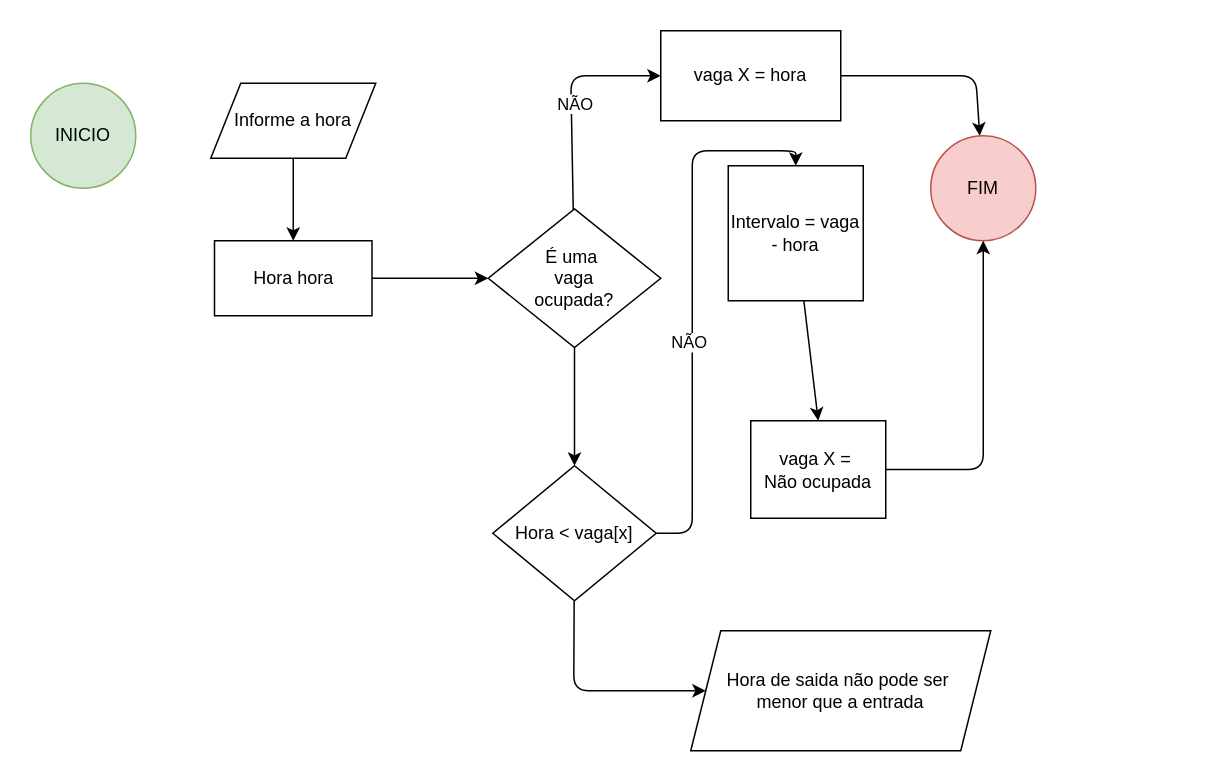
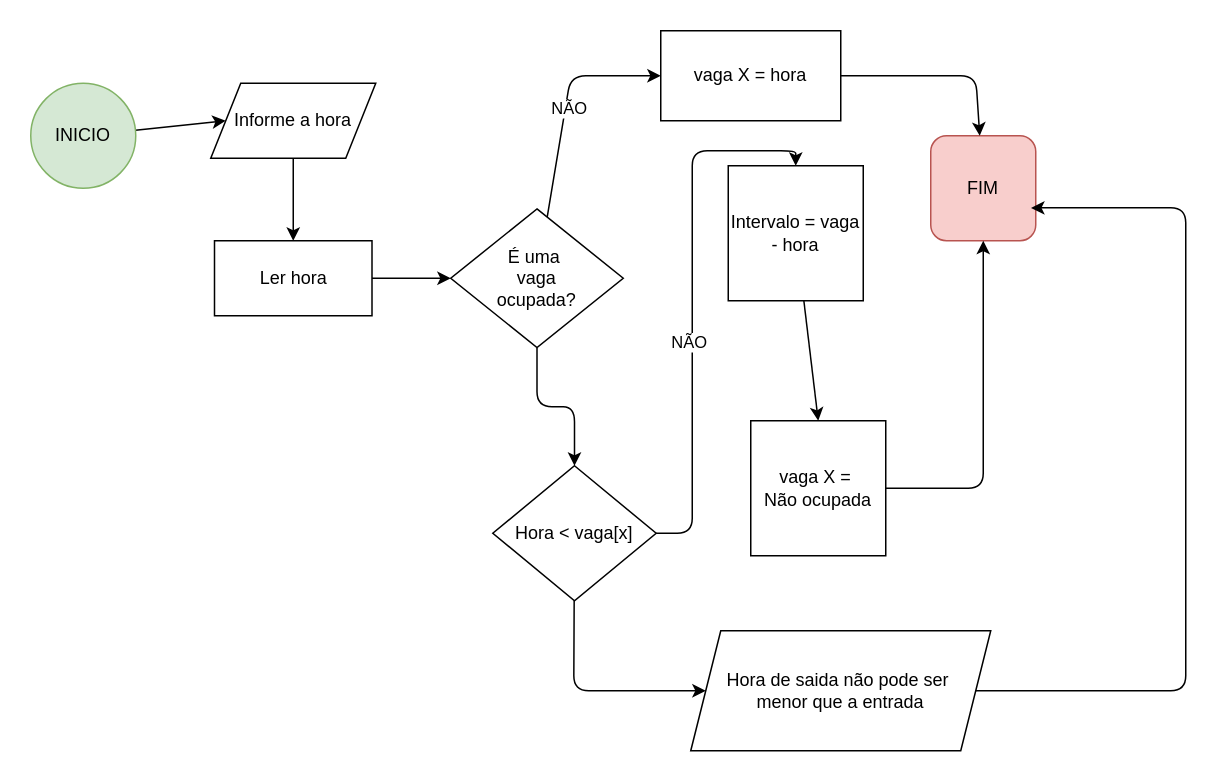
  <mxCell id="0" />
  <mxCell id="1" parent="0" />
+ <mxCell id="2" style="edgeStyle=none;html=1;entryX=0;entryY=0.5;entryDx=0;entryDy=0;" edge="1" parent="1" source="3" target="6"><mxGeometry relative="1" as="geometry" /></mxCell>
  <mxCell id="3" value="INICIO" style="ellipse;whiteSpace=wrap;html=1;fillColor=#d5e8d4;strokeColor=#82b366;" vertex="1" parent="1"><mxGeometry x="20" y="55" width="70" height="70" as="geometry" /></mxCell>
- <mxCell id="4" value="FIM" style="ellipse;whiteSpace=wrap;html=1;fillColor=#f8cecc;strokeColor=#b85450;" vertex="1" parent="1"><mxGeometry x="620" y="90" width="70" height="70" as="geometry" /></mxCell>
+ <mxCell id="4" value="FIM" style="whiteSpace=wrap;html=1;fillColor=#f8cecc;strokeColor=#b85450;rounded=1;" vertex="1" parent="1"><mxGeometry x="620" y="90" width="70" height="70" as="geometry" /></mxCell>
  <mxCell id="5" style="edgeStyle=none;html=1;entryX=0.5;entryY=0;entryDx=0;entryDy=0;" edge="1" parent="1" source="6" target="8"><mxGeometry relative="1" as="geometry" /></mxCell>
  <mxCell id="6" value="Informe a hora" style="shape=parallelogram;perimeter=parallelogramPerimeter;whiteSpace=wrap;html=1;fixedSize=1;" vertex="1" parent="1"><mxGeometry x="140" y="55" width="110" height="50" as="geometry" /></mxCell>
  <mxCell id="7" value="" style="edgeStyle=none;html=1;" edge="1" parent="1" source="8" target="12"><mxGeometry relative="1" as="geometry" /></mxCell>
- <mxCell id="8" value="Hora hora" style="rounded=0;whiteSpace=wrap;html=1;" vertex="1" parent="1"><mxGeometry x="142.5" y="160" width="105" height="50" as="geometry" /></mxCell>
+ <mxCell id="8" value="Ler hora" style="rounded=0;whiteSpace=wrap;html=1;" vertex="1" parent="1"><mxGeometry x="142.5" y="160" width="105" height="50" as="geometry" /></mxCell>
  <mxCell id="9" value="" style="edgeStyle=none;html=1;" edge="1" parent="1" source="12" target="14"><mxGeometry relative="1" as="geometry"><Array as="points"><mxPoint x="380" y="50" /></Array></mxGeometry></mxCell>
  <mxCell id="10" value="NÃO" style="edgeLabel;html=1;align=center;verticalAlign=middle;resizable=0;points=[];" vertex="1" connectable="0" parent="9"><mxGeometry x="-0.049" y="-1" relative="1" as="geometry"><mxPoint x="1" as="offset" /></mxGeometry></mxCell>
  <mxCell id="11" value="" style="edgeStyle=orthogonalEdgeStyle;html=1;" edge="1" parent="1" source="12" target="22"><mxGeometry relative="1" as="geometry" /></mxCell>
- <mxCell id="12" value="É uma&amp;nbsp;&lt;div&gt;vaga&lt;/div&gt;&lt;div&gt;&lt;span style=&quot;background-color: transparent;&quot;&gt;ocupada?&lt;/span&gt;&lt;/div&gt;" style="rhombus;whiteSpace=wrap;html=1;rounded=0;" vertex="1" parent="1"><mxGeometry x="325" y="138.75" width="115" height="92.5" as="geometry" /></mxCell>
+ <mxCell id="12" value="É uma&amp;nbsp;&lt;div&gt;vaga&lt;/div&gt;&lt;div&gt;&lt;span style=&quot;background-color: transparent;&quot;&gt;ocupada?&lt;/span&gt;&lt;/div&gt;" style="rhombus;whiteSpace=wrap;html=1;rounded=0;" vertex="1" parent="1"><mxGeometry x="300" y="138.75" width="115" height="92.5" as="geometry" /></mxCell>
  <mxCell id="13" style="edgeStyle=none;html=1;" edge="1" parent="1" source="14" target="4"><mxGeometry relative="1" as="geometry"><Array as="points"><mxPoint x="650" y="50" /></Array></mxGeometry></mxCell>
  <mxCell id="14" value="vaga X = hora" style="whiteSpace=wrap;html=1;rounded=0;" vertex="1" parent="1"><mxGeometry x="440" y="20" width="120" height="60" as="geometry" /></mxCell>
  <mxCell id="15" style="edgeStyle=none;html=1;entryX=0.5;entryY=0;entryDx=0;entryDy=0;" edge="1" parent="1" source="16" target="18"><mxGeometry relative="1" as="geometry" /></mxCell>
  <mxCell id="16" value="Intervalo = vaga - hora" style="whiteSpace=wrap;html=1;aspect=fixed;" vertex="1" parent="1"><mxGeometry x="485" y="110" width="90" height="90" as="geometry" /></mxCell>
  <mxCell id="17" style="edgeStyle=orthogonalEdgeStyle;html=1;entryX=0.5;entryY=1;entryDx=0;entryDy=0;" edge="1" parent="1" source="18" target="4"><mxGeometry relative="1" as="geometry" /></mxCell>
- <mxCell id="18" value="vaga X =&amp;nbsp;&lt;div&gt;Não ocupada&lt;/div&gt;" style="whiteSpace=wrap;html=1;aspect=fixed;" vertex="1" parent="1"><mxGeometry x="500" y="280" width="90" height="65" as="geometry" /></mxCell>
+ <mxCell id="18" value="vaga X =&amp;nbsp;&lt;div&gt;Não ocupada&lt;/div&gt;" style="whiteSpace=wrap;html=1;aspect=fixed;" vertex="1" parent="1"><mxGeometry x="500" y="280" width="90" height="90" as="geometry" /></mxCell>
  <mxCell id="19" style="edgeStyle=none;html=1;" edge="1" parent="1" source="22" target="23"><mxGeometry relative="1" as="geometry"><Array as="points"><mxPoint x="382" y="460" /></Array></mxGeometry></mxCell>
  <mxCell id="20" style="edgeStyle=orthogonalEdgeStyle;html=1;entryX=0.5;entryY=0;entryDx=0;entryDy=0;" edge="1" parent="1" source="22" target="16"><mxGeometry relative="1" as="geometry" /></mxCell>
  <mxCell id="21" value="NÃO" style="edgeLabel;html=1;align=center;verticalAlign=middle;resizable=0;points=[];" vertex="1" connectable="0" parent="20"><mxGeometry x="-0.152" y="3" relative="1" as="geometry"><mxPoint as="offset" /></mxGeometry></mxCell>
  <mxCell id="22" value="Hora &amp;lt; v&lt;span style=&quot;background-color: transparent;&quot;&gt;aga[x]&lt;/span&gt;" style="rhombus;whiteSpace=wrap;html=1;rounded=0;" vertex="1" parent="1"><mxGeometry x="328.04" y="310" width="108.91" height="90" as="geometry" /></mxCell>
  <mxCell id="23" value="Hora de saida não pode ser&amp;nbsp;&lt;div&gt;menor que a entrada&lt;/div&gt;" style="shape=parallelogram;perimeter=parallelogramPerimeter;whiteSpace=wrap;html=1;fixedSize=1;" vertex="1" parent="1"><mxGeometry x="460" y="420" width="200" height="80" as="geometry" /></mxCell>
+ <mxCell id="24" style="edgeStyle=none;html=1;entryX=0.955;entryY=0.687;entryDx=0;entryDy=0;entryPerimeter=0;" edge="1" parent="1" source="23" target="4"><mxGeometry relative="1" as="geometry"><Array as="points"><mxPoint x="790" y="460" /><mxPoint x="790" y="138" /></Array></mxGeometry></mxCell>
